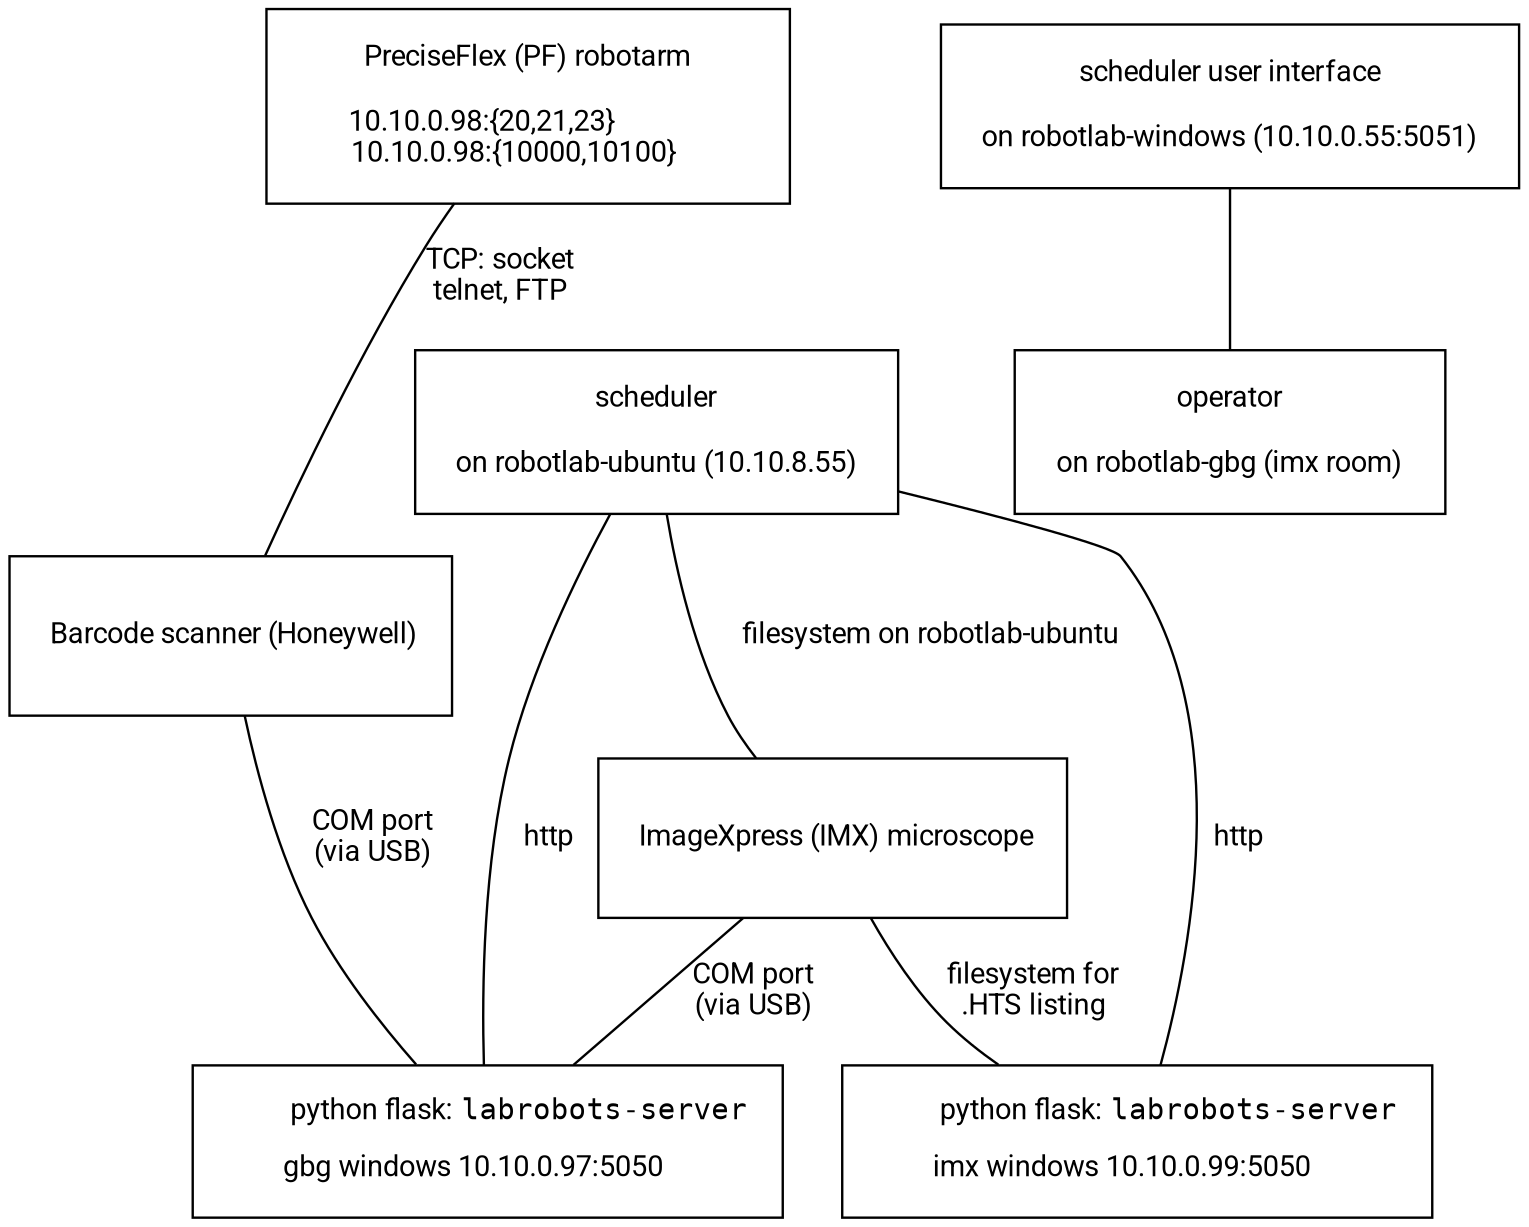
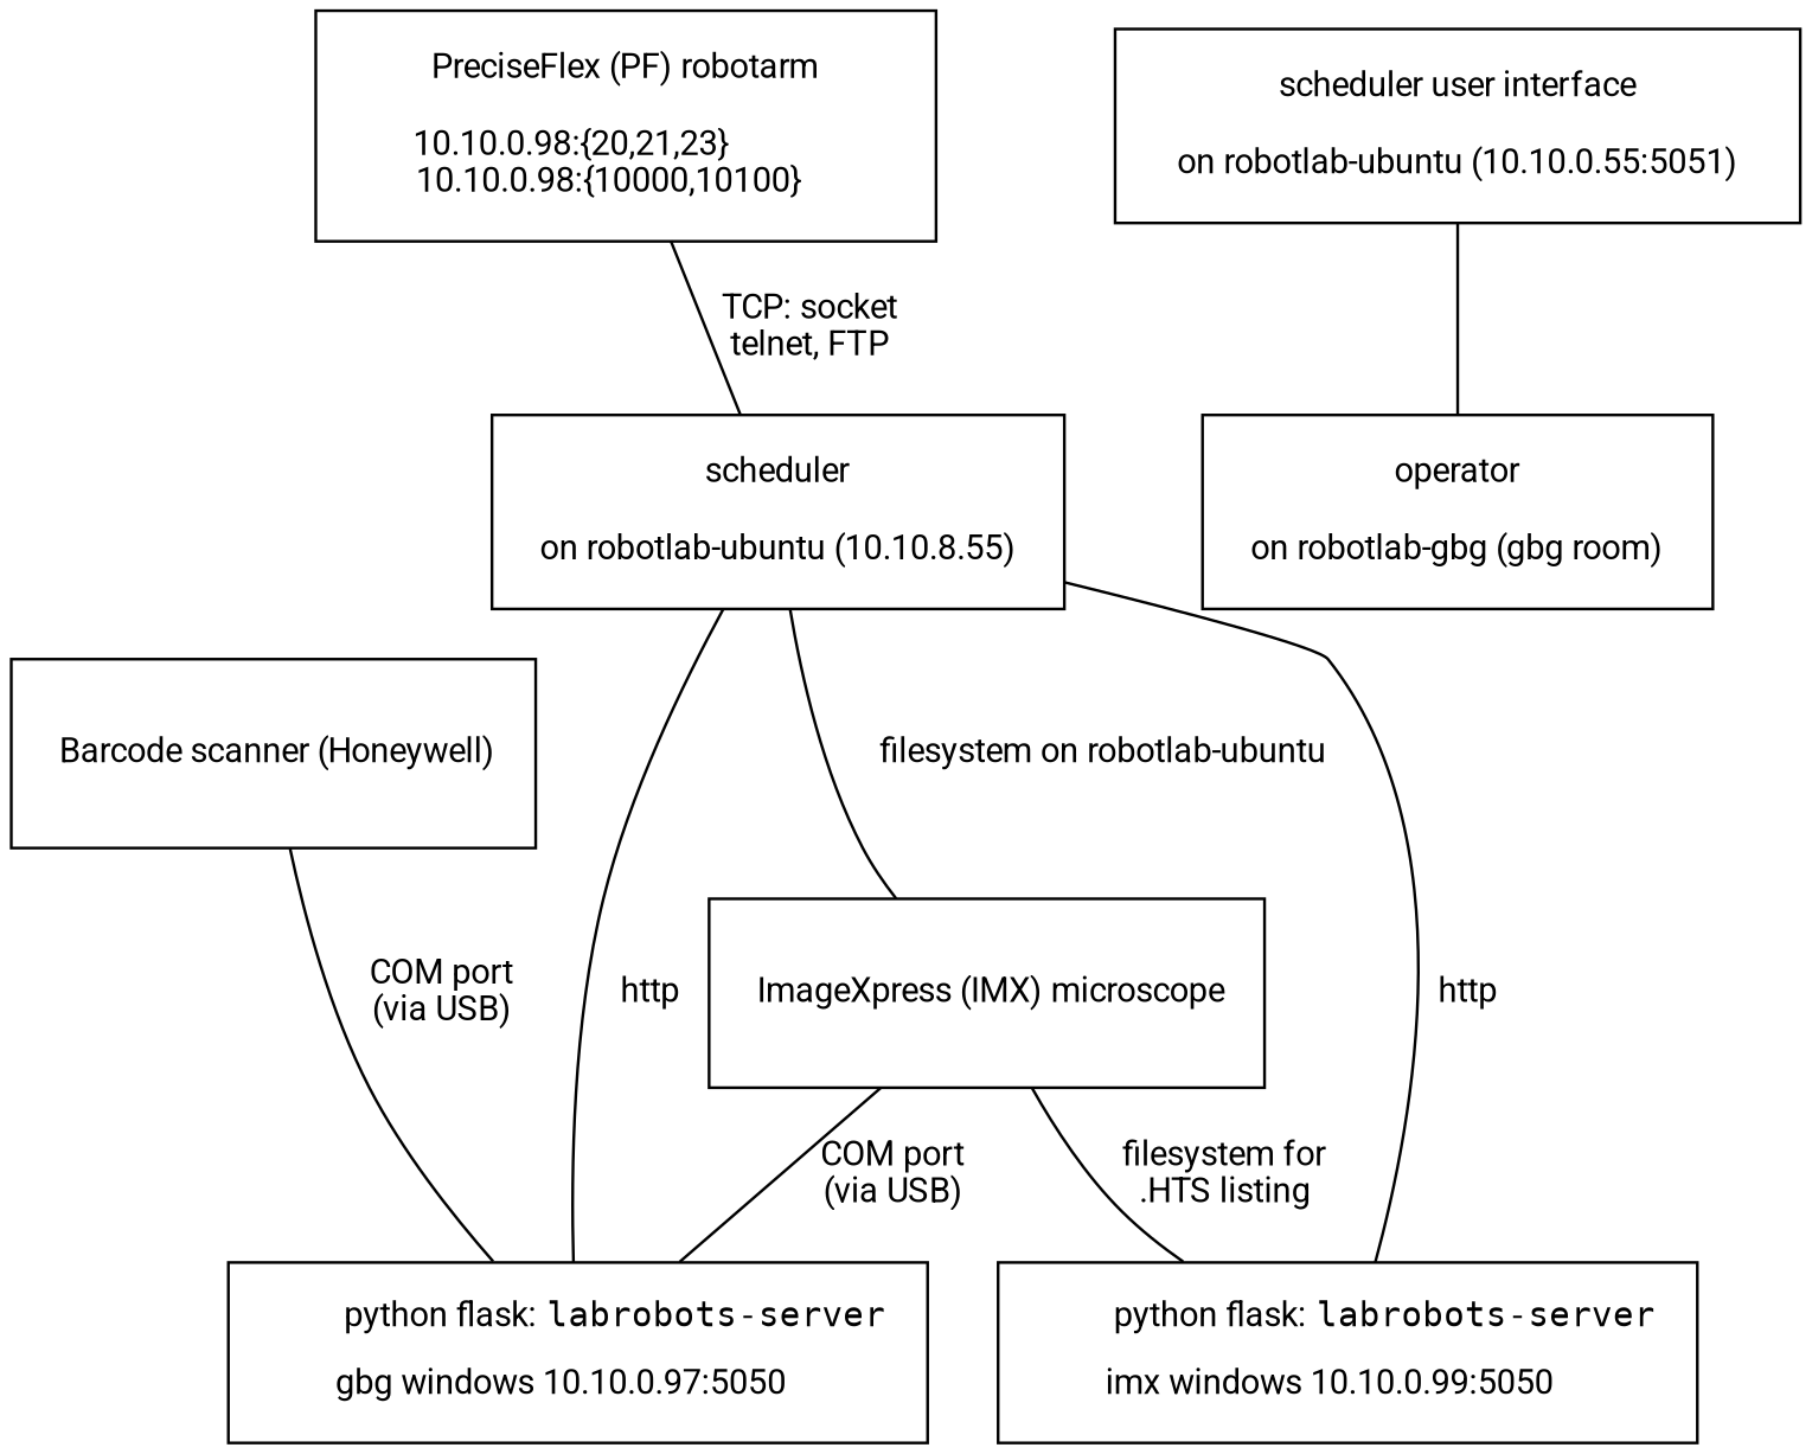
  graph {
    node [fontname=Roboto fontsize=12 margin=0.2 shape=box]
    edge [fontname=Roboto fontsize=12]
    n1 [label=<         PreciseFlex (PF) robotarm         <BR/><BR/> 10.10.0.98:{20,21,23}              <BR/> 10.10.0.98:{10000,10100}     >]
    n2 [label=< scheduler <BR/><BR/> on robotlab-ubuntu (10.10.8.55) >]
    n3 [label=< <BR/> ImageXpress (IMX) microscope<BR/> >]
    n4 [label=<         python flask: <FONT FACE="Consolas">labrobots-server</FONT><BR/><BR/> gbg windows 10.10.0.97:5050     >]
    n5 [label=<         python flask: <FONT FACE="Consolas">labrobots-server</FONT><BR/><BR/> imx windows 10.10.0.99:5050     >]
    n6 [label=< <BR/> Barcode scanner (Honeywell)<BR/> >]
-   n7 [label=< scheduler user interface <BR/><BR/> on robotlab-windows (10.10.0.55:5051) >]
-   n8 [label=< operator <BR/><BR/> on robotlab-gbg (imx room) >]
-   n1 -- n6 [label=<TCP: socket<BR/>telnet, FTP>]
+   n7 [label=< scheduler user interface <BR/><BR/> on robotlab-ubuntu (10.10.0.55:5051) >]
+   n8 [label=< operator <BR/><BR/> on robotlab-gbg (gbg room) >]
+   n1 -- n2 [label=<TCP: socket<BR/>telnet, FTP>]
    n2 -- n3 [label="  filesystem on robotlab-ubuntu"]
    n3 -- n4 [label=<COM port<BR/>(via USB)>]
    n3 -- n5 [label=<filesystem for<BR/>.HTS listing>]
    n4 -- n2 [label="  http"]
    n5 -- n2 [label="  http"]
    n6 -- n4 [label=<COM port<BR/>(via USB)>]
    n7 -- n8
  }
